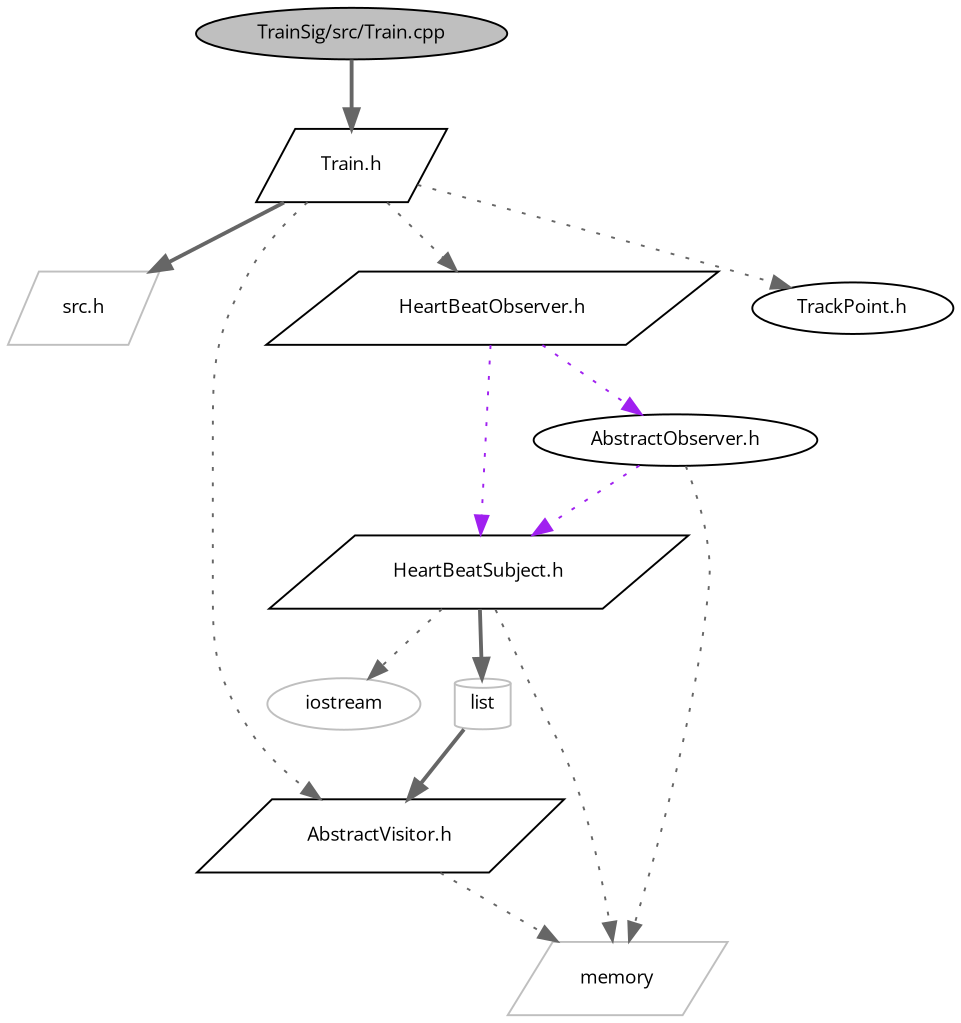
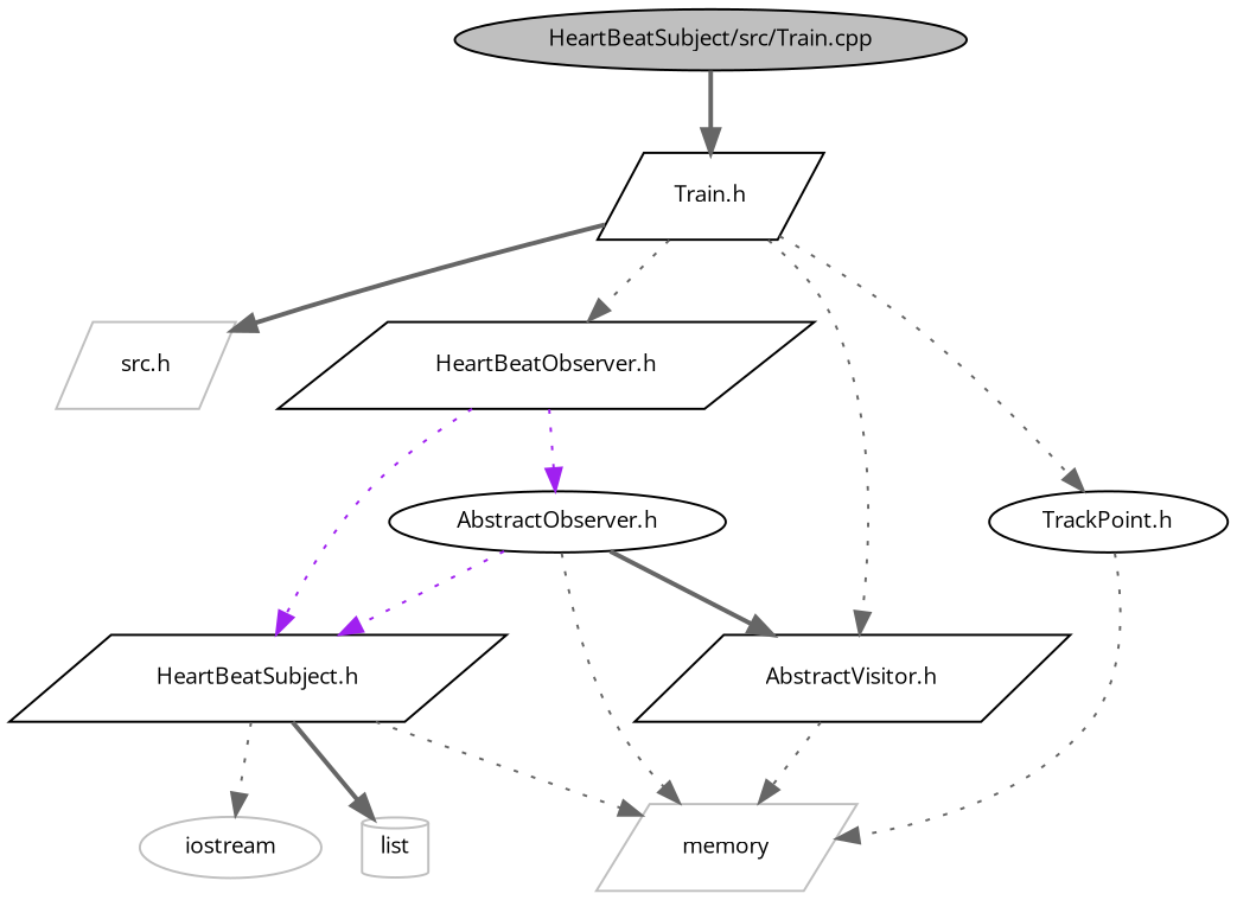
  digraph {
    fontname="Open Sans"
    node [color=black fillcolor=white fontname="Open Sans" fontsize=10 shape=parallelogram style=filled]
    edge [color=gray40 fontname="Open Sans" fontsize=10 labelfontname=Helvetica labelfontsize=10 style=dotted]
-   n1 [fillcolor=grey75 fontcolor=black height=0.2 label="TrainSig/src/Train.cpp" shape=ellipse width=0.4]
+   n1 [fillcolor=grey75 fontcolor=black height=0.2 label="HeartBeatSubject/src/Train.cpp" shape=ellipse width=0.4]
    n2 [height=0.2 label="Train.h" width=0.4]
    n3 [color=grey75 height=0.2 label="src.h" width=0.4]
    n4 [height=0.2 label="AbstractVisitor.h" width=0.4]
    n5 [height=0.2 label="HeartBeatObserver.h" width=0.4]
    n6 [height=0.2 label="TrackPoint.h" shape=ellipse width=0.4]
    n7 [color=grey75 height=0.2 label=memory width=0.4]
    n8 [height=0.2 label="AbstractObserver.h" shape=ellipse width=0.4]
    n9 [height=0.2 label="HeartBeatSubject.h" width=0.4]
    n10 [color=grey75 height=0.2 label=iostream shape=ellipse width=0.4]
    n11 [color=grey75 height=0.2 label=list shape=cylinder width=0.4]
    n1 -> n2 [style=bold]
    n2 -> n3 [style=bold]
    n2 -> n4
    n2 -> n5
    n2 -> n6
    n4 -> n7
    n5 -> n8 [color=purple]
    n5 -> n9 [color=purple]
-   n11 -> n4 [style=bold]
+   n6 -> n7
+   n8 -> n4 [style=bold]
    n8 -> n7
    n8 -> n9 [color=purple]
    n9 -> n7
    n9 -> n10
    n9 -> n11 [style=bold]
  }
